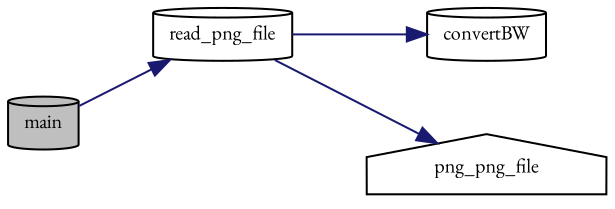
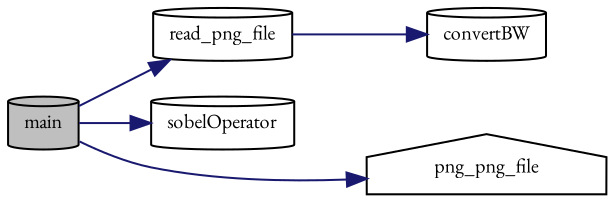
  digraph {
    fontname="EB Garamond"
    rankdir=LR
    node [color=black fillcolor=white fontname="EB Garamond" fontsize=10 shape=cylinder style=filled]
    edge [color=midnightblue fontname="EB Garamond" fontsize=10 labelfontname=Helvetica labelfontsize=10 style=solid]
    n1 [fillcolor=grey75 fontcolor=black height=0.2 label=main width=0.4]
    n2 [height=0.2 label=read_png_file width=0.4]
+   n3 [height=0.2 label=sobelOperator width=0.4]
    n4 [height=0.2 label=png_png_file shape=house width=0.4]
    n5 [height=0.2 label=convertBW width=0.4]
    n1 -> n2
-   n2 -> n4
+   n1 -> n3
+   n1 -> n4
    n2 -> n5
  }
